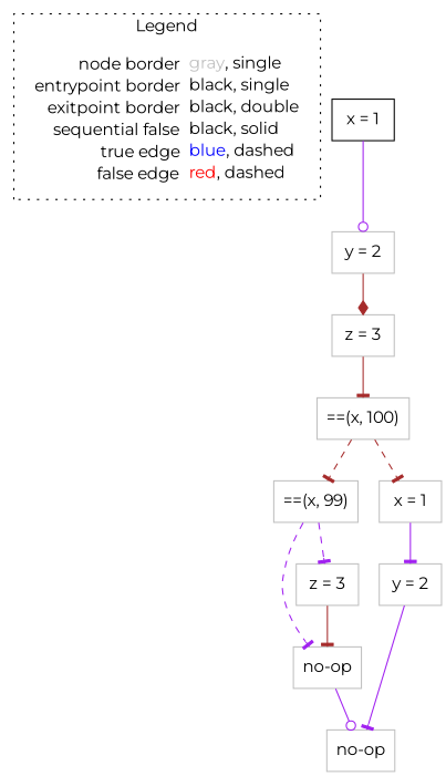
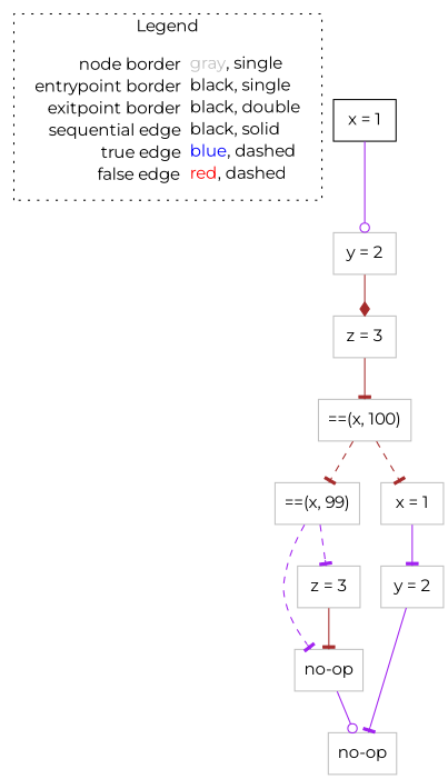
  digraph {
    fontname=Montserrat
    node [fontname=Montserrat shape=rect color=gray]
    edge [arrowhead=tee color=purple fontname=Montserrat]
-   n1 [label=<<table border="0" cellpadding="2" cellspacing="0" cellborder="0"><tr><td align="right">node border&nbsp;</td><td align="left"><font color="gray">gray</font>, single</td></tr><tr><td align="right">entrypoint border&nbsp;</td><td align="left"><font color="black">black</font>, single</td></tr><tr><td align="right">exitpoint border&nbsp;</td><td align="left"><font color="black">black</font>, double</td></tr><tr><td align="right">sequential false&nbsp;</td><td align="left"><font color="black">black</font>, solid</td></tr><tr><td align="right">true edge&nbsp;</td><td align="left"><font color="blue">blue</font>, dashed</td></tr><tr><td align="right">false edge&nbsp;</td><td align="left"><font color="red">red</font>, dashed</td></tr></table>> shape=plaintext color=""]
+   n1 [label=<<table border="0" cellpadding="2" cellspacing="0" cellborder="0"><tr><td align="right">node border&nbsp;</td><td align="left"><font color="gray">gray</font>, single</td></tr><tr><td align="right">entrypoint border&nbsp;</td><td align="left"><font color="black">black</font>, single</td></tr><tr><td align="right">exitpoint border&nbsp;</td><td align="left"><font color="black">black</font>, double</td></tr><tr><td align="right">sequential edge&nbsp;</td><td align="left"><font color="black">black</font>, solid</td></tr><tr><td align="right">true edge&nbsp;</td><td align="left"><font color="blue">blue</font>, dashed</td></tr><tr><td align="right">false edge&nbsp;</td><td align="left"><font color="red">red</font>, dashed</td></tr></table>> shape=plaintext color=""]
    n2 [color=black label=<x = 1>]
    n3 [label=<y = 2>]
    n4 [label=<z = 3>]
    n5 [label=<==(x, 100)>]
    n6 [label=<==(x, 99)>]
    n7 [label=<x = 1>]
    n8 [label=<no-op>]
    n9 [label=<z = 3>]
    n10 [label=<y = 2>]
    n11 [label=<no-op>]
    subgraph cluster_1 {
      label=Legend
      style=dotted
      n1
    }
    n2 -> n3 [arrowhead=odot]
    n3 -> n4 [arrowhead=diamond color=brown]
    n4 -> n5 [color=brown]
    n5 -> n6 [color=brown style=dashed]
    n5 -> n7 [color=brown style=dashed]
    n6 -> n8 [style=dashed]
    n6 -> n9 [style=dashed]
    n7 -> n10
    n8 -> n11 [arrowhead=odot]
    n9 -> n8 [color=brown]
    n10 -> n11
  }
